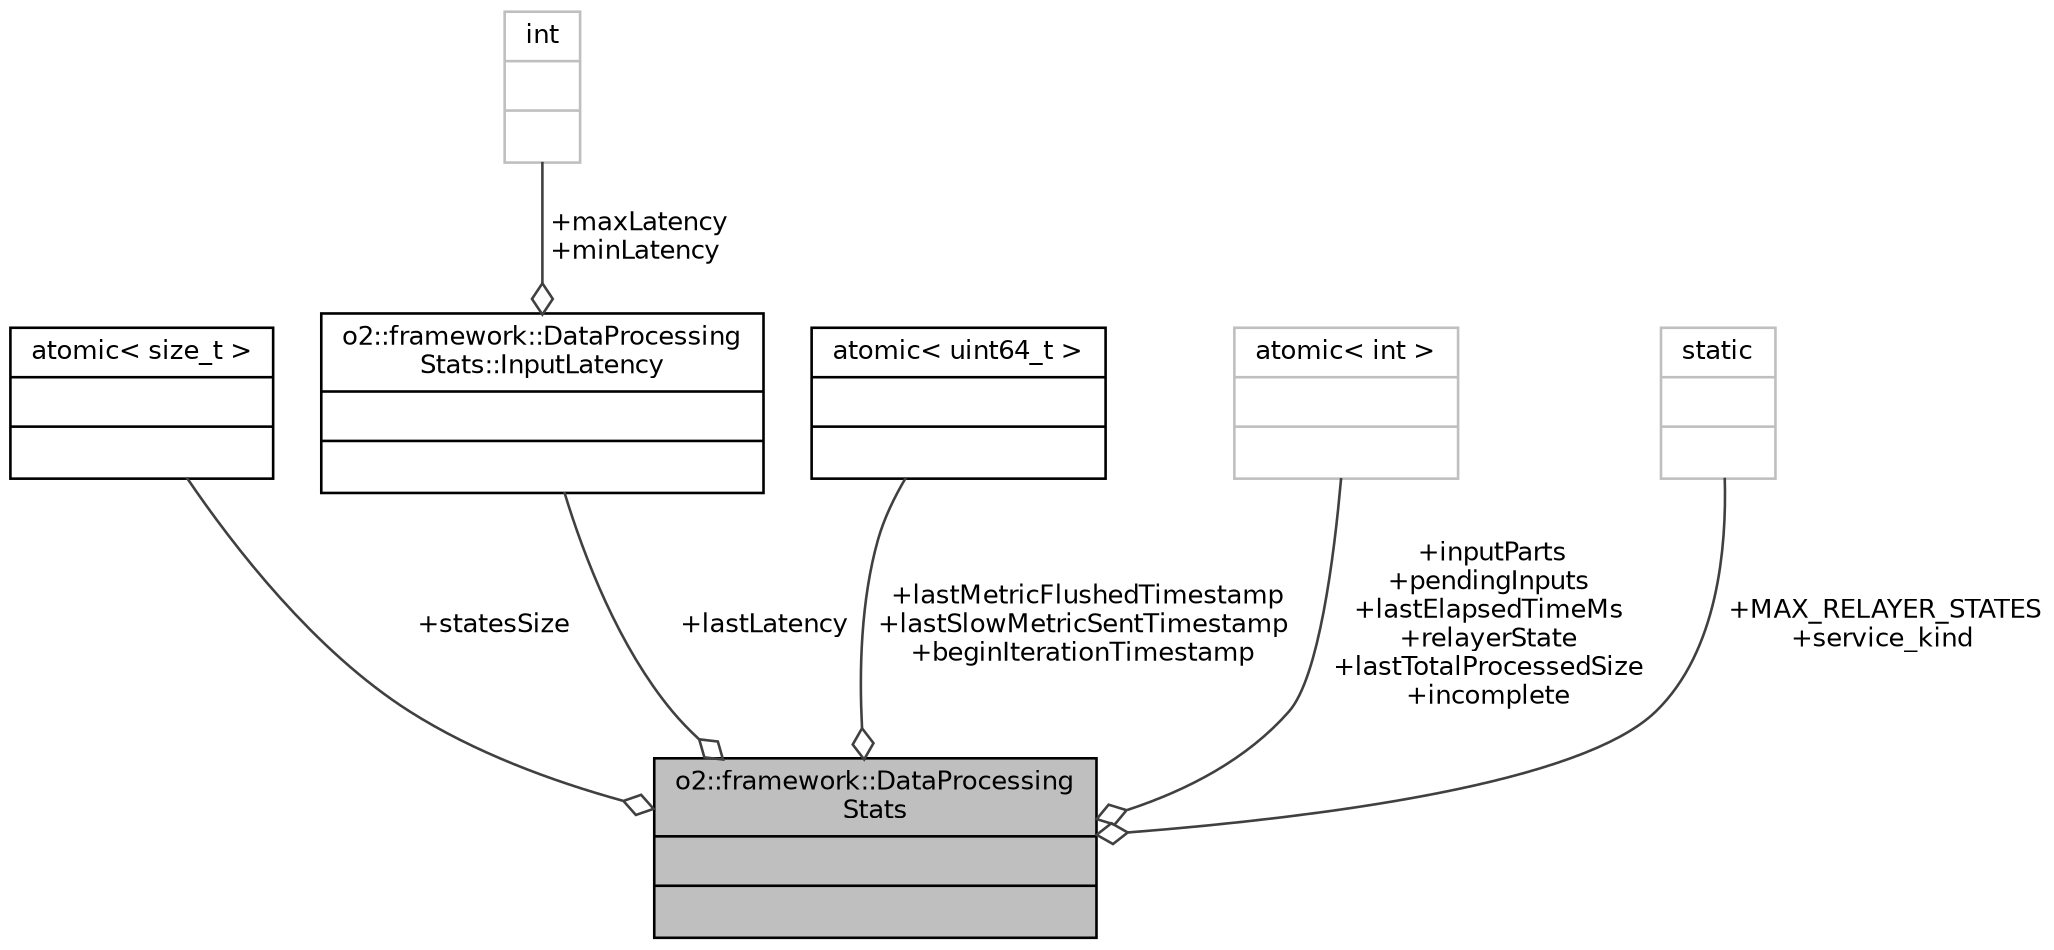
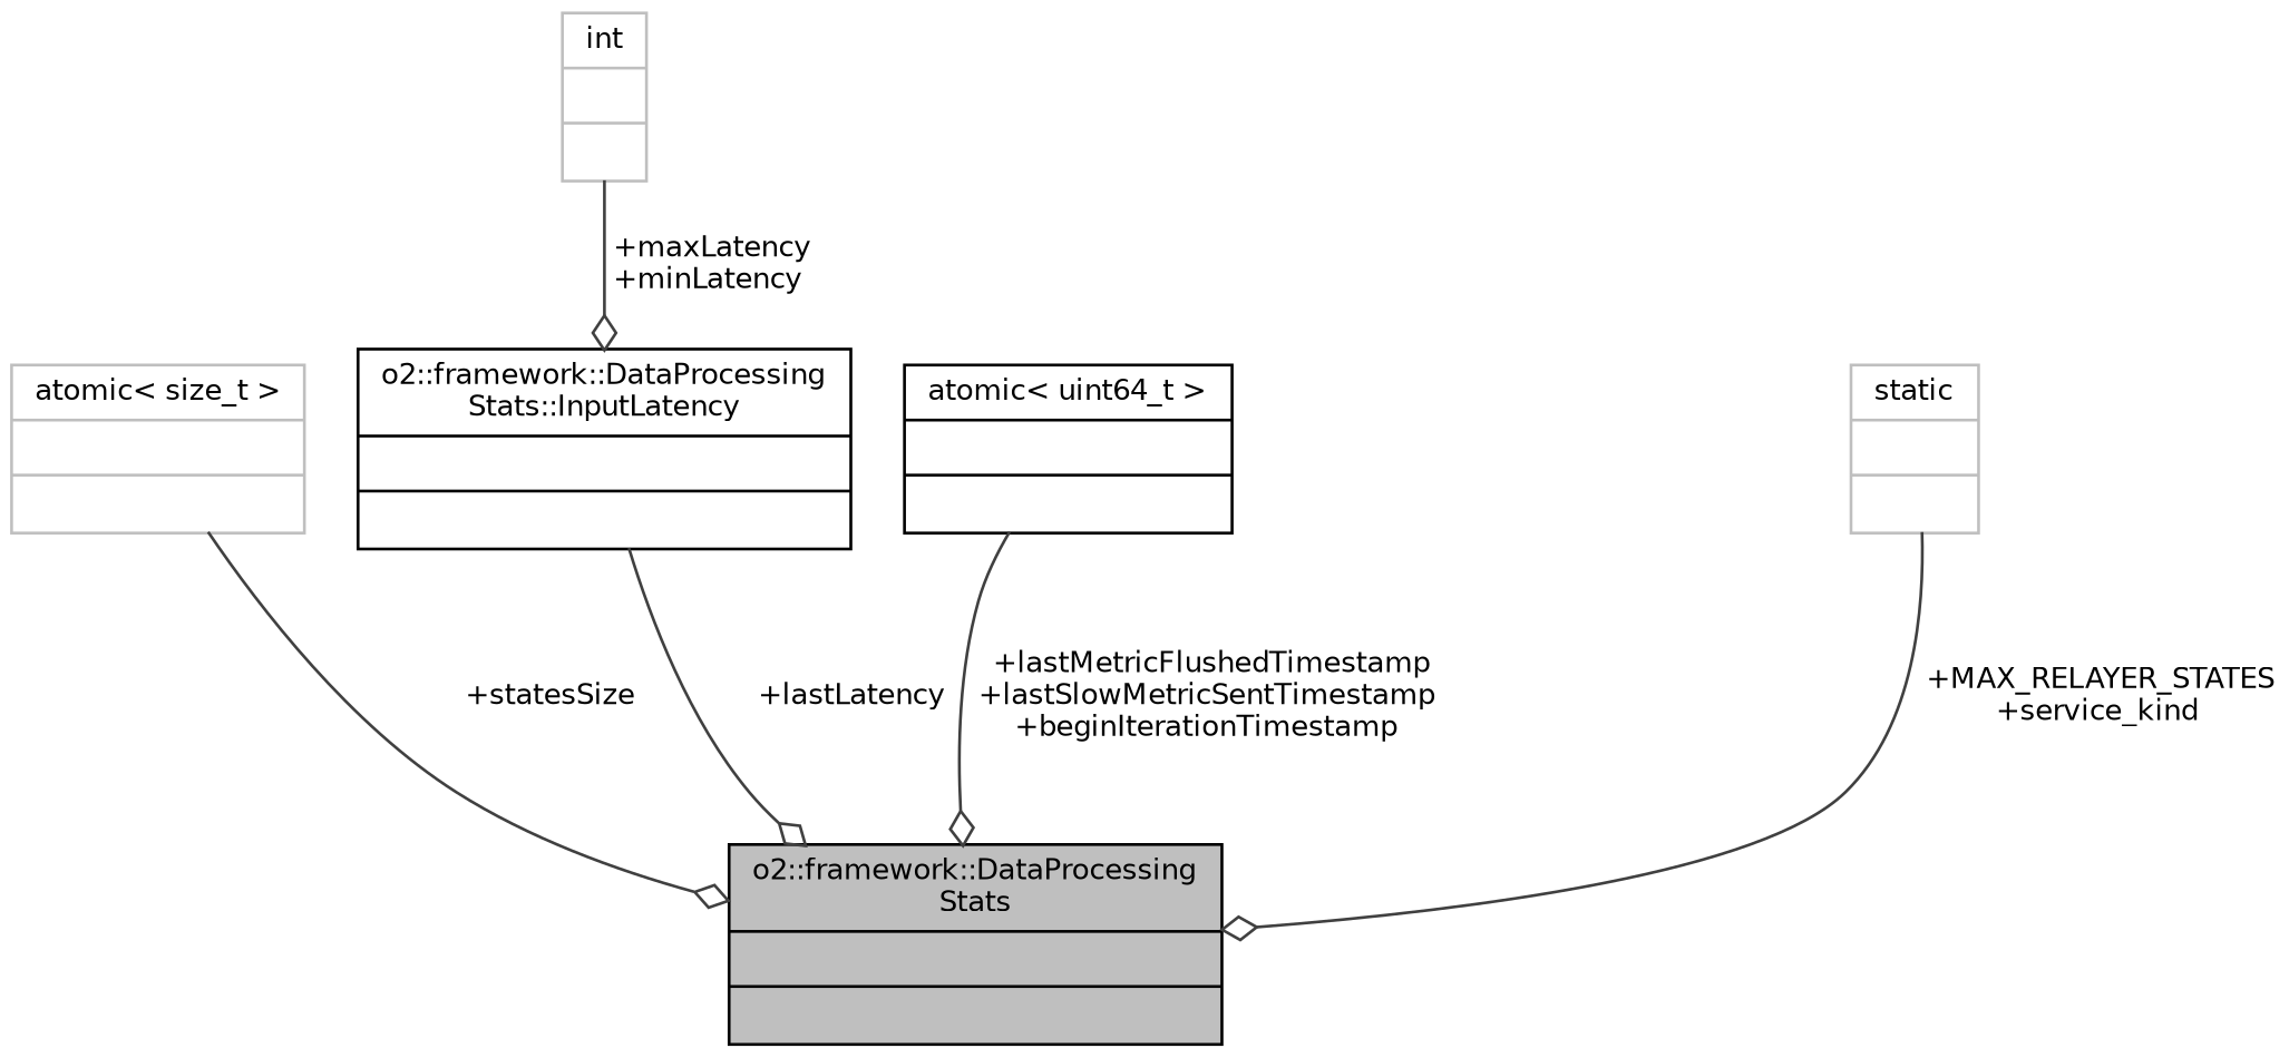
  digraph {
    node [color=grey75 fontname=Helvetica fontsize=10 shape=record]
    edge [arrowhead=odiamond color=grey25 fontname=Helvetica fontsize=10 labelfontname=Helvetica labelfontsize=10 style=solid]
    n1 [color=black fillcolor=grey75 fontcolor=black height=0.2 label="{o2::framework::DataProcessing\lStats\n||}" style=filled width=0.4]
-   n2 [color=black height=0.2 label="{atomic\< size_t \>\n||}" width=0.4]
+   n2 [height=0.2 label="{atomic\< size_t \>\n||}" width=0.4]
    n3 [color=black height=0.2 label="{o2::framework::DataProcessing\lStats::InputLatency\n||}" width=0.4]
    n4 [height=0.2 label="{int\n||}" width=0.4]
    n5 [color=black height=0.2 label="{atomic\< uint64_t \>\n||}" width=0.4]
-   n6 [height=0.2 label="{atomic\< int \>\n||}" width=0.4]
    n7 [height=0.2 label="{static\n||}" width=0.4]
    n2 -> n1 [label=" +statesSize"]
    n3 -> n1 [label=" +lastLatency"]
    n4 -> n3 [label=" +maxLatency\n+minLatency"]
    n5 -> n1 [label=" +lastMetricFlushedTimestamp\n+lastSlowMetricSentTimestamp\n+beginIterationTimestamp"]
-   n6 -> n1 [label=" +inputParts\n+pendingInputs\n+lastElapsedTimeMs\n+relayerState\n+lastTotalProcessedSize\n+incomplete"]
    n7 -> n1 [label=" +MAX_RELAYER_STATES\n+service_kind"]
  }
